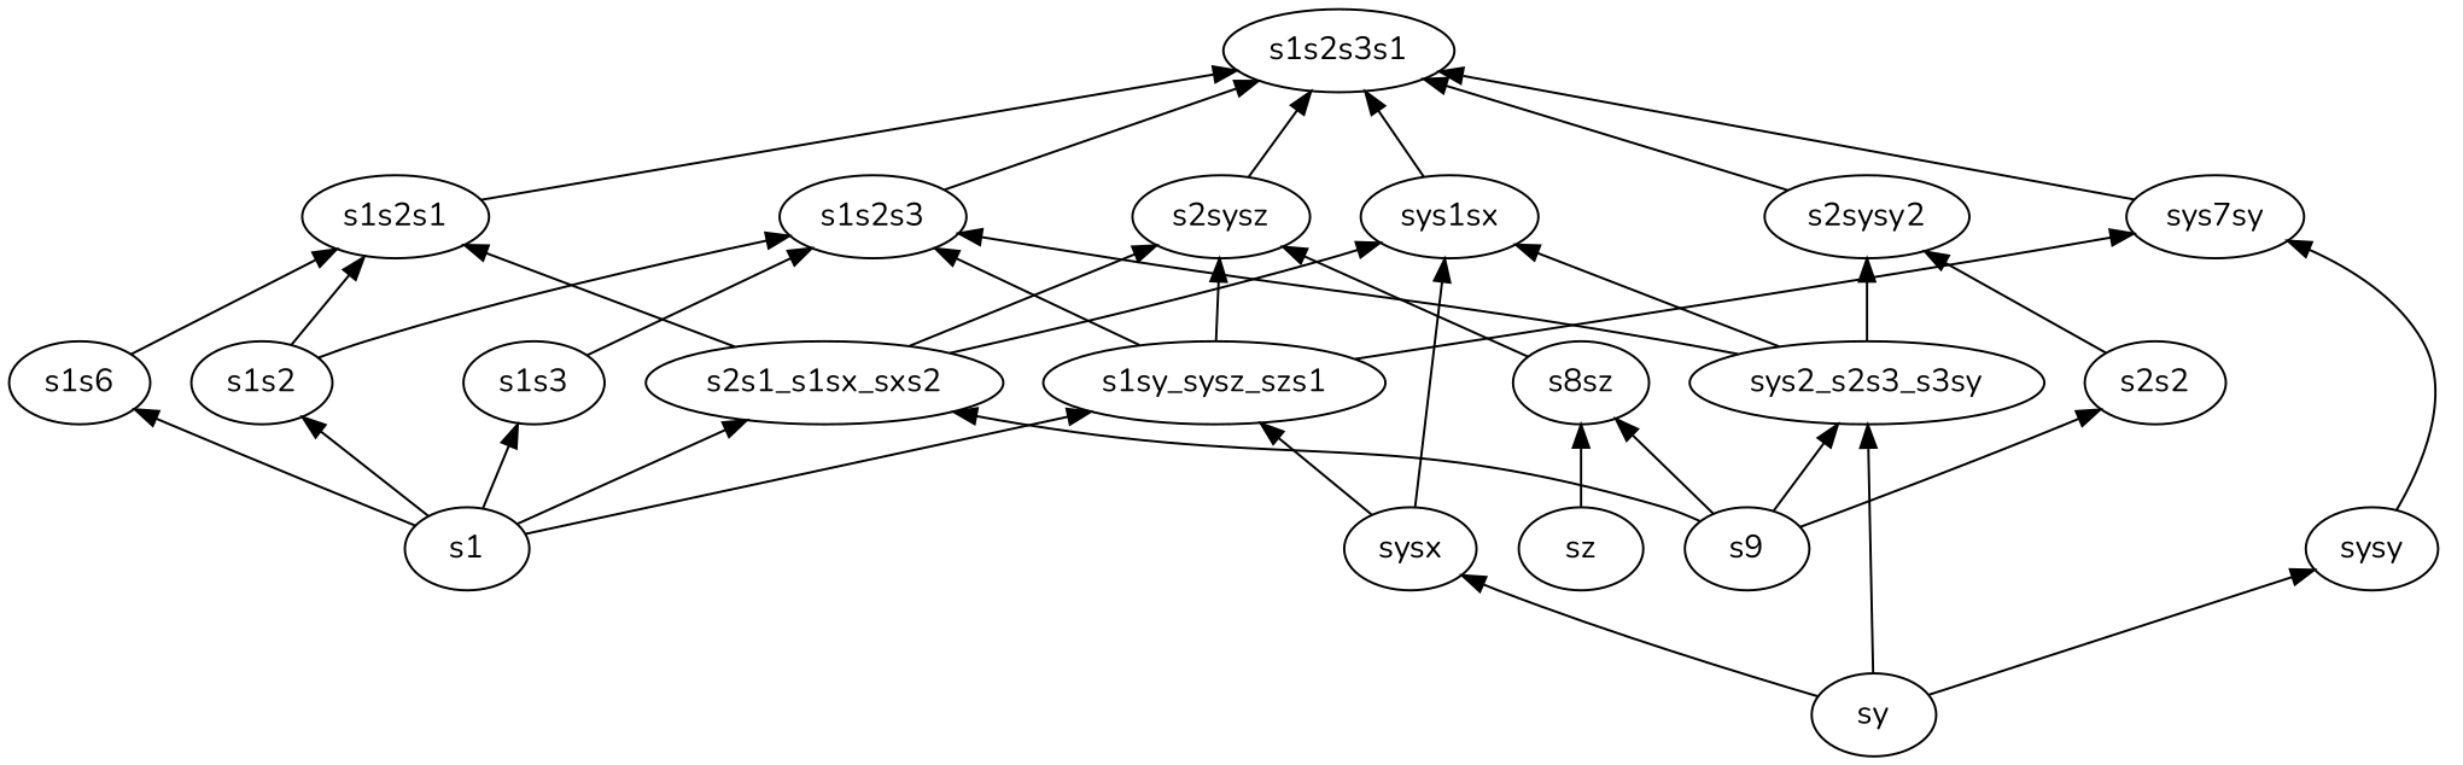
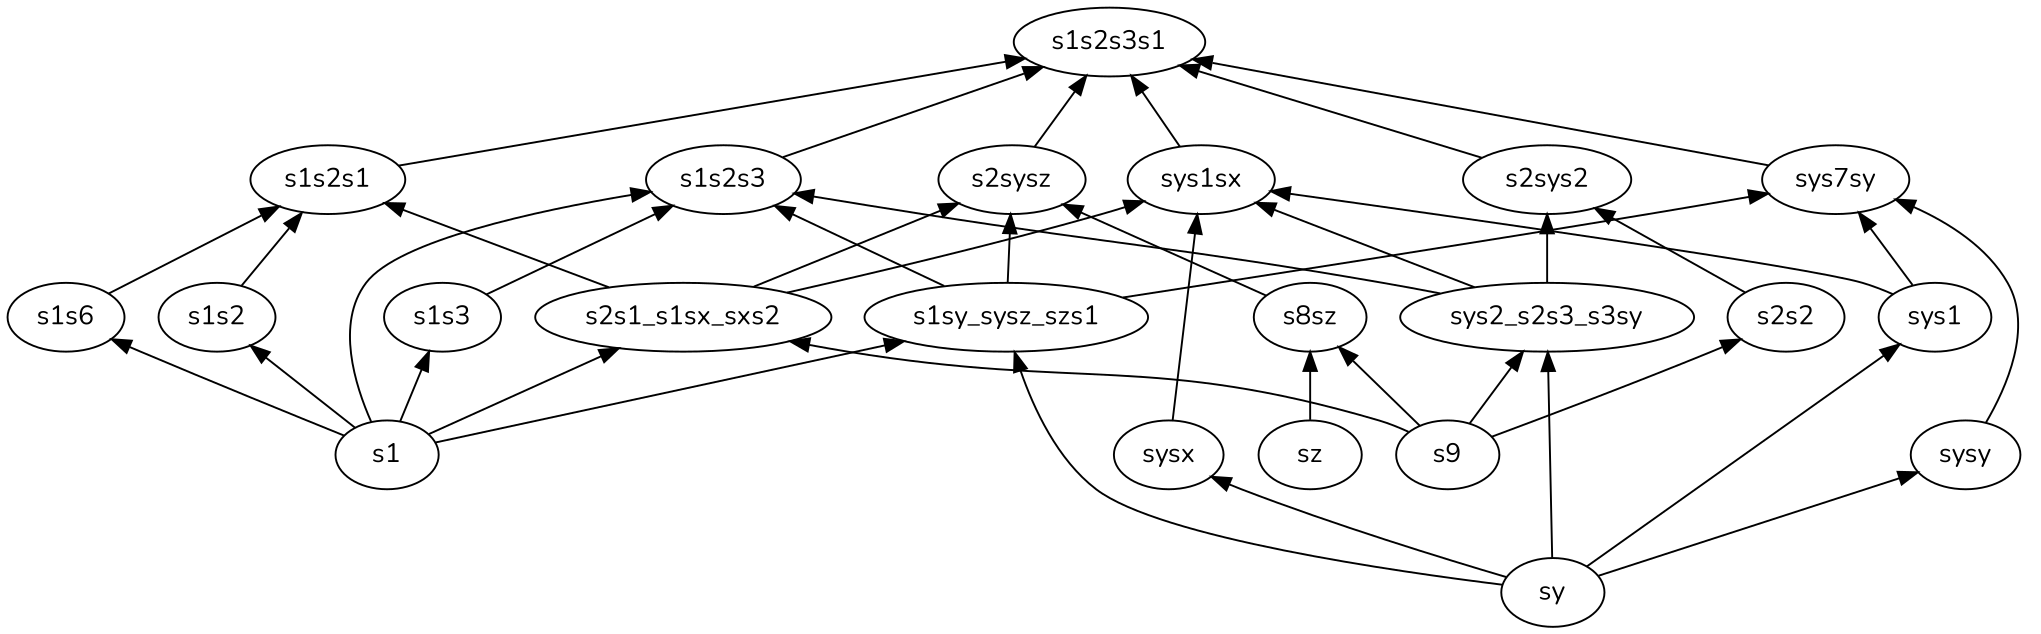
  strict digraph {
    fontname=Nunito
    rankdir=BT
    node [fontname=Nunito]
    edge [fontname=Nunito]
    s1s2s3
    s1s2s3s1
    s2sysz
    sys1sx
    s1s2s1
-   s2sys2 [label=s2sysy2]
+   s2sys2
    n7 [label=sys7sy]
    s1s2
+   sys1
    s1sy_sysz_szs1
    s2s1_s1sx_sxs2
    sys2_s2s3_s3sy
    s1s3
    n14 [label=s8sz]
    sysx
    n16 [label=s1s6]
    s2s2
    sysy
    s1
    n20 [label=s9]
    sy
    sz
    s1s2s3 -> s1s2s3s1
    s2sysz -> s1s2s3s1
    sys1sx -> s1s2s3s1
    s1s2s1 -> s1s2s3s1
    s2sys2 -> s1s2s3s1
    n7 -> s1s2s3s1
-   s1s2 -> s1s2s3
+   s1 -> s1s2s3
    s1s2 -> s1s2s1
+   sys1 -> sys1sx
+   sys1 -> n7
    s1sy_sysz_szs1 -> s1s2s3
    s1sy_sysz_szs1 -> s2sysz
    s1sy_sysz_szs1 -> n7
    s2s1_s1sx_sxs2 -> s2sysz
    s2s1_s1sx_sxs2 -> sys1sx
    s2s1_s1sx_sxs2 -> s1s2s1
    sys2_s2s3_s3sy -> s1s2s3
    sys2_s2s3_s3sy -> sys1sx
    sys2_s2s3_s3sy -> s2sys2
    s1s3 -> s1s2s3
    n14 -> s2sysz
    sysx -> sys1sx
    n16 -> s1s2s1
    s2s2 -> s2sys2
    sysy -> n7
    s1 -> s1s2
    s1 -> s1sy_sysz_szs1
    s1 -> s2s1_s1sx_sxs2
    s1 -> s1s3
    s1 -> n16
    n20 -> s2s1_s1sx_sxs2
    n20 -> sys2_s2s3_s3sy
    n20 -> n14
    n20 -> s2s2
-   sysx -> s1sy_sysz_szs1
+   sy -> sys1
+   sy -> s1sy_sysz_szs1
    sy -> sys2_s2s3_s3sy
    sy -> sysx
    sy -> sysy
    sz -> n14
  }
